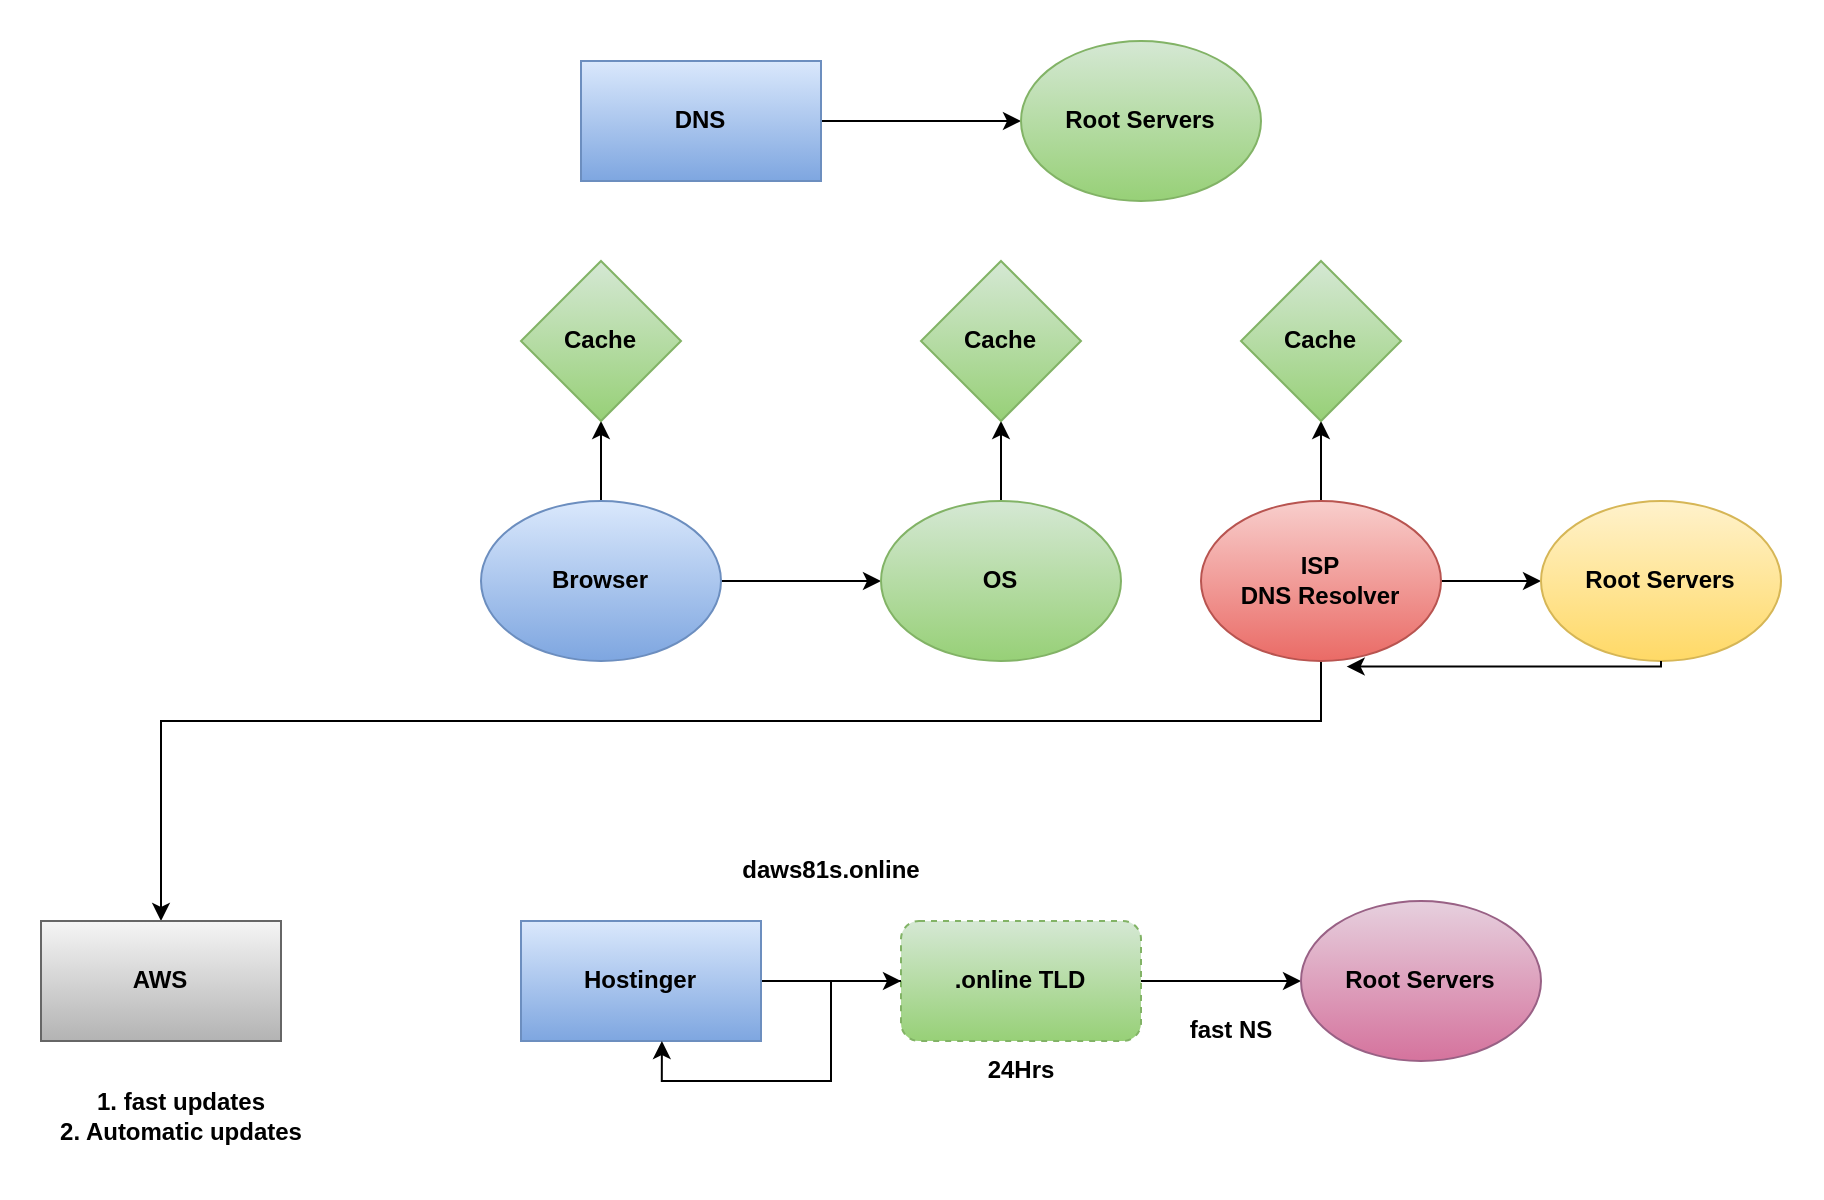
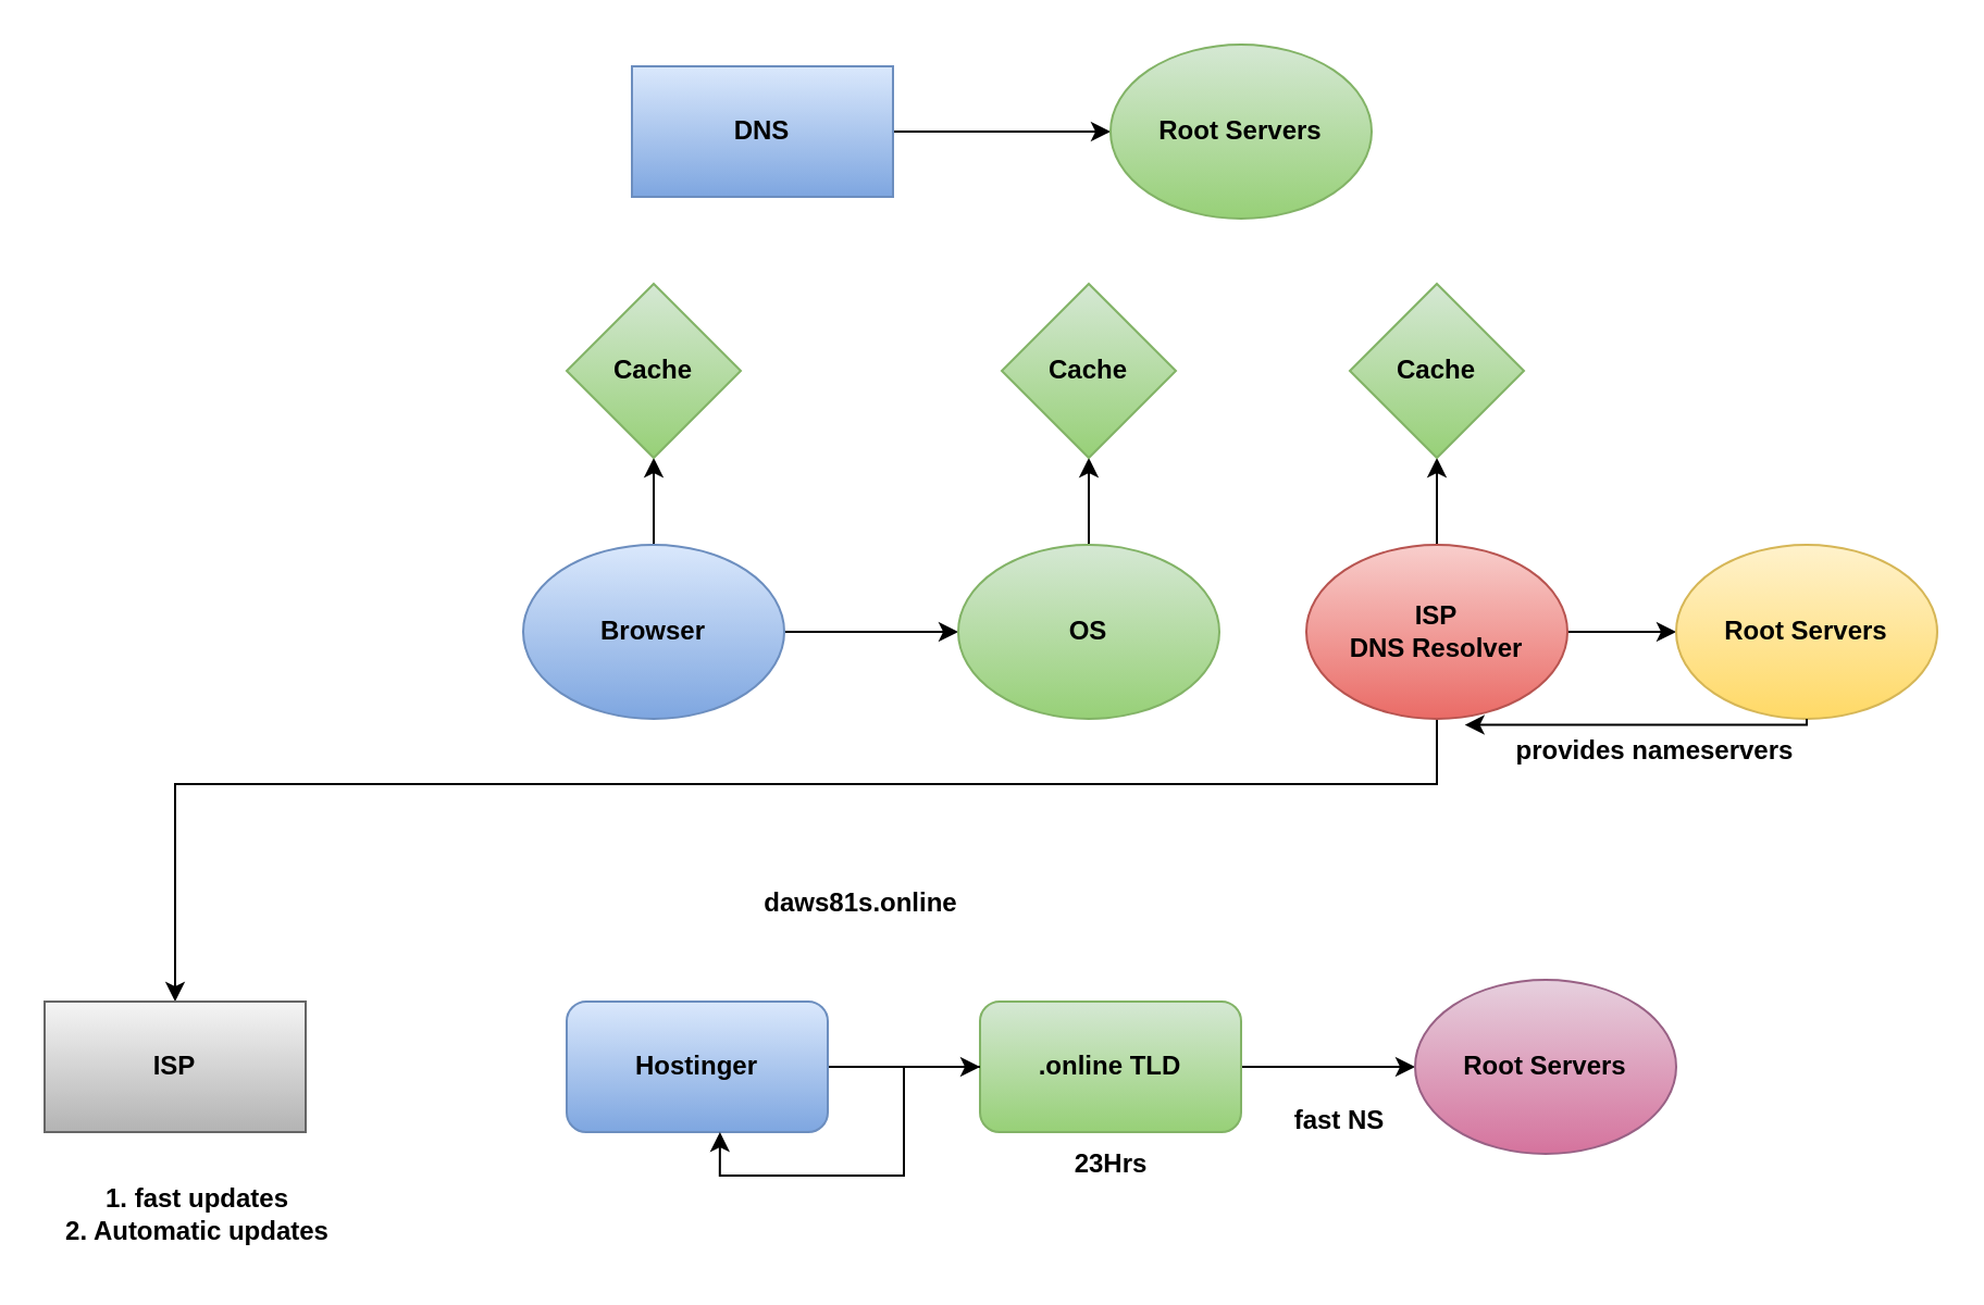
  <mxCell id="0" />
  <mxCell id="1" parent="0" />
  <mxCell id="2" style="edgeStyle=orthogonalEdgeStyle;rounded=0;orthogonalLoop=1;jettySize=auto;html=1;entryX=0;entryY=0.5;entryDx=0;entryDy=0;" edge="1" parent="1" source="3" target="4"><mxGeometry relative="1" as="geometry" /></mxCell>
  <mxCell id="3" value="&lt;b&gt;DNS&lt;/b&gt;" style="rounded=0;whiteSpace=wrap;html=1;fillColor=#dae8fc;gradientColor=#7ea6e0;strokeColor=#6c8ebf;" vertex="1" parent="1"><mxGeometry x="290" y="30" width="120" height="60" as="geometry" /></mxCell>
  <mxCell id="4" value="&lt;b&gt;Root Servers&lt;/b&gt;" style="ellipse;whiteSpace=wrap;html=1;fillColor=#d5e8d4;gradientColor=#97d077;strokeColor=#82b366;" vertex="1" parent="1"><mxGeometry x="510" y="20" width="120" height="80" as="geometry" /></mxCell>
  <mxCell id="5" style="edgeStyle=orthogonalEdgeStyle;rounded=0;orthogonalLoop=1;jettySize=auto;html=1;" edge="1" parent="1" source="7"><mxGeometry relative="1" as="geometry"><mxPoint x="440" y="290" as="targetPoint" /></mxGeometry></mxCell>
  <mxCell id="6" style="edgeStyle=orthogonalEdgeStyle;rounded=0;orthogonalLoop=1;jettySize=auto;html=1;entryX=0.5;entryY=1;entryDx=0;entryDy=0;" edge="1" parent="1" source="7" target="8"><mxGeometry relative="1" as="geometry" /></mxCell>
  <mxCell id="7" value="&lt;b&gt;Browser&lt;/b&gt;" style="ellipse;whiteSpace=wrap;html=1;fillColor=#dae8fc;gradientColor=#7ea6e0;strokeColor=#6c8ebf;" vertex="1" parent="1"><mxGeometry x="240" y="250" width="120" height="80" as="geometry" /></mxCell>
  <mxCell id="8" value="&lt;b&gt;Cache&lt;/b&gt;" style="rhombus;whiteSpace=wrap;html=1;fillColor=#d5e8d4;gradientColor=#97d077;strokeColor=#82b366;" vertex="1" parent="1"><mxGeometry x="260" y="130" width="80" height="80" as="geometry" /></mxCell>
  <mxCell id="9" style="edgeStyle=orthogonalEdgeStyle;rounded=0;orthogonalLoop=1;jettySize=auto;html=1;entryX=0.5;entryY=1;entryDx=0;entryDy=0;" edge="1" parent="1" source="10" target="11"><mxGeometry relative="1" as="geometry" /></mxCell>
  <mxCell id="10" value="&lt;b&gt;OS&lt;/b&gt;" style="ellipse;whiteSpace=wrap;html=1;fillColor=#d5e8d4;gradientColor=#97d077;strokeColor=#82b366;" vertex="1" parent="1"><mxGeometry x="440" y="250" width="120" height="80" as="geometry" /></mxCell>
  <mxCell id="11" value="&lt;b&gt;Cache&lt;/b&gt;" style="rhombus;whiteSpace=wrap;html=1;fillColor=#d5e8d4;gradientColor=#97d077;strokeColor=#82b366;" vertex="1" parent="1"><mxGeometry x="460" y="130" width="80" height="80" as="geometry" /></mxCell>
  <mxCell id="12" style="edgeStyle=orthogonalEdgeStyle;rounded=0;orthogonalLoop=1;jettySize=auto;html=1;entryX=0.5;entryY=1;entryDx=0;entryDy=0;" edge="1" parent="1" source="15" target="16"><mxGeometry relative="1" as="geometry" /></mxCell>
  <mxCell id="13" style="edgeStyle=orthogonalEdgeStyle;rounded=0;orthogonalLoop=1;jettySize=auto;html=1;entryX=0;entryY=0.5;entryDx=0;entryDy=0;" edge="1" parent="1" source="15" target="17"><mxGeometry relative="1" as="geometry" /></mxCell>
  <mxCell id="14" style="edgeStyle=orthogonalEdgeStyle;rounded=0;orthogonalLoop=1;jettySize=auto;html=1;" edge="1" parent="1" source="15"><mxGeometry relative="1" as="geometry"><mxPoint x="80" y="460" as="targetPoint" /><Array as="points"><mxPoint x="660" y="360" /><mxPoint x="80" y="360" /><mxPoint x="80" y="460" /></Array></mxGeometry></mxCell>
  <mxCell id="15" value="&lt;b&gt;ISP&lt;br&gt;DNS Resolver&lt;/b&gt;" style="ellipse;whiteSpace=wrap;html=1;fillColor=#f8cecc;gradientColor=#ea6b66;strokeColor=#b85450;" vertex="1" parent="1"><mxGeometry x="600" y="250" width="120" height="80" as="geometry" /></mxCell>
  <mxCell id="16" value="&lt;b&gt;Cache&lt;/b&gt;" style="rhombus;whiteSpace=wrap;html=1;fillColor=#d5e8d4;gradientColor=#97d077;strokeColor=#82b366;" vertex="1" parent="1"><mxGeometry x="620" y="130" width="80" height="80" as="geometry" /></mxCell>
  <mxCell id="17" value="&lt;b&gt;Root Servers&lt;/b&gt;" style="ellipse;whiteSpace=wrap;html=1;fillColor=#fff2cc;gradientColor=#ffd966;strokeColor=#d6b656;" vertex="1" parent="1"><mxGeometry x="770" y="250" width="120" height="80" as="geometry" /></mxCell>
  <mxCell id="18" style="edgeStyle=orthogonalEdgeStyle;rounded=0;orthogonalLoop=1;jettySize=auto;html=1;entryX=0;entryY=0.5;entryDx=0;entryDy=0;" edge="1" parent="1" source="19" target="21"><mxGeometry relative="1" as="geometry" /></mxCell>
- <mxCell id="19" value="&lt;b&gt;Hostinger&lt;/b&gt;" style="whiteSpace=wrap;html=1;fillColor=#dae8fc;gradientColor=#7ea6e0;strokeColor=#6c8ebf;rounded=0;" vertex="1" parent="1"><mxGeometry x="260" y="460" width="120" height="60" as="geometry" /></mxCell>
+ <mxCell id="19" value="&lt;b&gt;Hostinger&lt;/b&gt;" style="rounded=1;whiteSpace=wrap;html=1;fillColor=#dae8fc;gradientColor=#7ea6e0;strokeColor=#6c8ebf;" vertex="1" parent="1"><mxGeometry x="260" y="460" width="120" height="60" as="geometry" /></mxCell>
  <mxCell id="20" style="edgeStyle=orthogonalEdgeStyle;rounded=0;orthogonalLoop=1;jettySize=auto;html=1;" edge="1" parent="1" source="21" target="24"><mxGeometry relative="1" as="geometry" /></mxCell>
- <mxCell id="21" value="&lt;b&gt;.online TLD&lt;/b&gt;" style="rounded=1;whiteSpace=wrap;html=1;fillColor=#d5e8d4;gradientColor=#97d077;strokeColor=#82b366;dashed=1;" vertex="1" parent="1"><mxGeometry x="450" y="460" width="120" height="60" as="geometry" /></mxCell>
- <mxCell id="22" value="&lt;b&gt;daws81s.online&lt;/b&gt;" style="text;html=1;align=center;verticalAlign=middle;resizable=0;points=[];autosize=1;strokeColor=none;fillColor=none;" vertex="1" parent="1"><mxGeometry x="360" y="420" width="110" height="30" as="geometry" /></mxCell>
+ <mxCell id="21" value="&lt;b&gt;.online TLD&lt;/b&gt;" style="rounded=1;whiteSpace=wrap;html=1;fillColor=#d5e8d4;gradientColor=#97d077;strokeColor=#82b366;" vertex="1" parent="1"><mxGeometry x="450" y="460" width="120" height="60" as="geometry" /></mxCell>
+ <mxCell id="22" value="&lt;b&gt;daws81s.online&lt;/b&gt;" style="text;html=1;align=center;verticalAlign=middle;resizable=0;points=[];autosize=1;strokeColor=none;fillColor=none;" vertex="1" parent="1"><mxGeometry x="340" y="400" width="110" height="30" as="geometry" /></mxCell>
  <mxCell id="23" style="edgeStyle=orthogonalEdgeStyle;rounded=0;orthogonalLoop=1;jettySize=auto;html=1;entryX=0.587;entryY=1;entryDx=0;entryDy=0;entryPerimeter=0;" edge="1" parent="1" source="21" target="19"><mxGeometry relative="1" as="geometry" /></mxCell>
  <mxCell id="24" value="&lt;b&gt;Root Servers&lt;/b&gt;" style="ellipse;whiteSpace=wrap;html=1;fillColor=#e6d0de;gradientColor=#d5739d;strokeColor=#996185;" vertex="1" parent="1"><mxGeometry x="650" y="450" width="120" height="80" as="geometry" /></mxCell>
  <mxCell id="25" value="&lt;b&gt;fast NS&lt;/b&gt;" style="text;html=1;align=center;verticalAlign=middle;resizable=0;points=[];autosize=1;strokeColor=none;fillColor=none;" vertex="1" parent="1"><mxGeometry x="570" y="500" width="90" height="30" as="geometry" /></mxCell>
  <mxCell id="26" style="edgeStyle=orthogonalEdgeStyle;rounded=0;orthogonalLoop=1;jettySize=auto;html=1;entryX=0.607;entryY=1.035;entryDx=0;entryDy=0;entryPerimeter=0;" edge="1" parent="1" source="17" target="15"><mxGeometry relative="1" as="geometry"><Array as="points"><mxPoint x="830" y="333" /></Array></mxGeometry></mxCell>
- <mxCell id="28" value="&lt;b&gt;24Hrs&lt;/b&gt;" style="text;html=1;align=center;verticalAlign=middle;resizable=0;points=[];autosize=1;strokeColor=none;fillColor=none;" vertex="1" parent="1"><mxGeometry x="480" y="520" width="60" height="30" as="geometry" /></mxCell>
- <mxCell id="29" value="&lt;b&gt;AWS&lt;/b&gt;" style="rounded=0;whiteSpace=wrap;html=1;fillColor=#f5f5f5;gradientColor=#b3b3b3;strokeColor=#666666;" vertex="1" parent="1"><mxGeometry x="20" y="460" width="120" height="60" as="geometry" /></mxCell>
+ <mxCell id="27" value="&lt;b&gt;provides nameservers&lt;/b&gt;" style="text;html=1;align=center;verticalAlign=middle;resizable=0;points=[];autosize=1;strokeColor=none;fillColor=none;" vertex="1" parent="1"><mxGeometry x="685" y="330" width="150" height="30" as="geometry" /></mxCell>
+ <mxCell id="28" value="&lt;b&gt;23Hrs&lt;/b&gt;" style="text;html=1;align=center;verticalAlign=middle;resizable=0;points=[];autosize=1;strokeColor=none;fillColor=none;" vertex="1" parent="1"><mxGeometry x="480" y="520" width="60" height="30" as="geometry" /></mxCell>
+ <mxCell id="29" value="&lt;b&gt;ISP&lt;/b&gt;" style="rounded=0;whiteSpace=wrap;html=1;fillColor=#f5f5f5;gradientColor=#b3b3b3;strokeColor=#666666;" vertex="1" parent="1"><mxGeometry x="20" y="460" width="120" height="60" as="geometry" /></mxCell>
  <mxCell id="30" value="&lt;b&gt;1. fast updates&lt;/b&gt;&lt;div&gt;&lt;b&gt;2. Automatic updates&lt;/b&gt;&lt;/div&gt;" style="text;html=1;align=center;verticalAlign=middle;resizable=0;points=[];autosize=1;strokeColor=none;fillColor=none;" vertex="1" parent="1"><mxGeometry x="20" y="538" width="140" height="40" as="geometry" /></mxCell>
